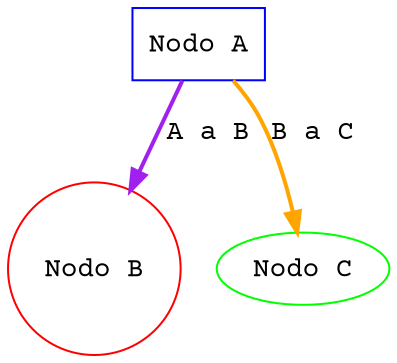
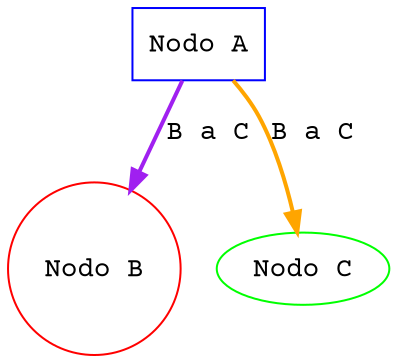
  digraph {
    fontname="Courier Prime"
    node [fontname="Courier Prime"]
    edge [fontname="Courier Prime" penwidth=2]
    n1 [color=blue label="Nodo A" shape=box]
    n2 [color=red label="Nodo B" shape=circle]
    n3 [color=green label="Nodo C" shape=ellipse]
-   n1 -> n2 [color=purple label="A a B"]
+   n1 -> n2 [color=purple label="B a C"]
    n1 -> n3 [color=orange label="B a C"]
  }
